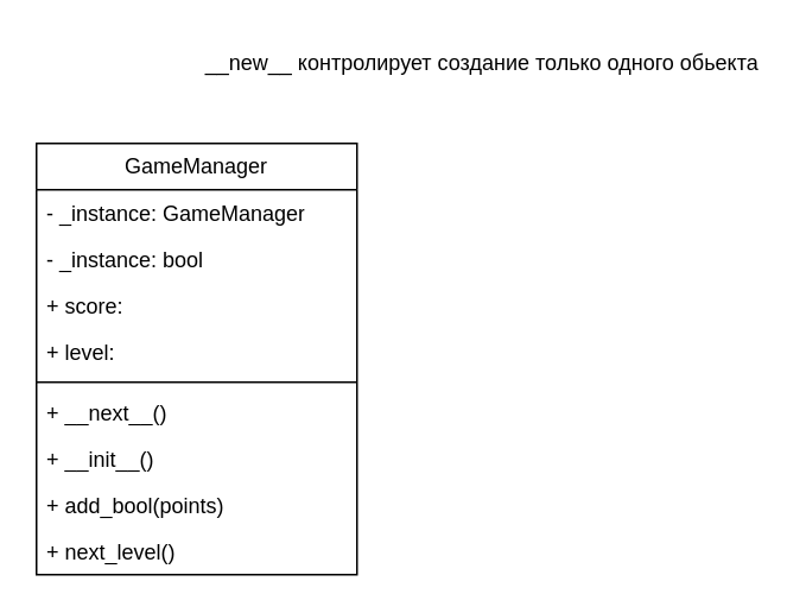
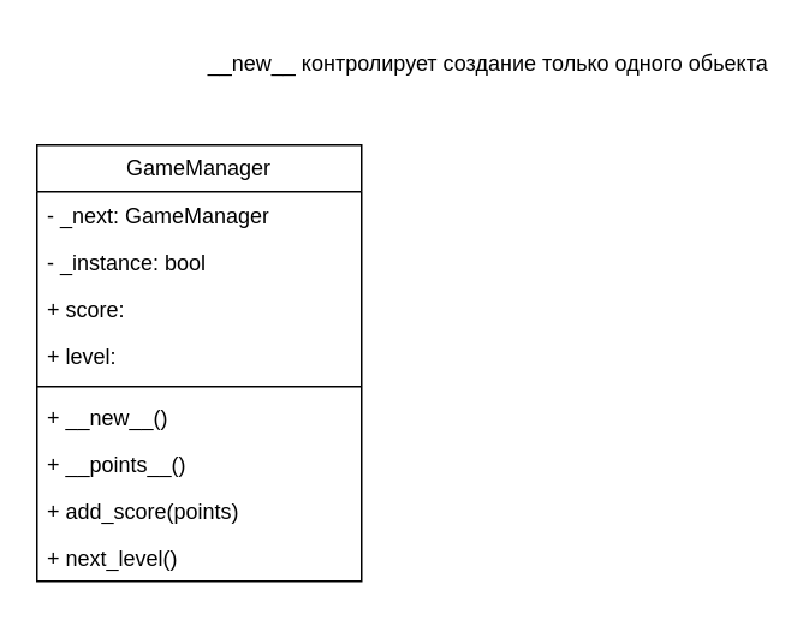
  <mxCell id="0" />
  <mxCell id="1" parent="0" />
  <mxCell id="2" value="GameManager" style="swimlane;fontStyle=0;childLayout=stackLayout;horizontal=1;startSize=26;fillColor=none;horizontalStack=0;resizeParent=1;resizeParentMax=0;resizeLast=0;collapsible=1;marginBottom=0;whiteSpace=wrap;html=1;" vertex="1" parent="1"><mxGeometry x="20" y="80" width="180" height="242" as="geometry" /></mxCell>
- <mxCell id="3" value="- _instance: GameManager" style="text;strokeColor=none;fillColor=none;align=left;verticalAlign=top;spacingLeft=4;spacingRight=4;overflow=hidden;rotatable=0;points=[[0,0.5],[1,0.5]];portConstraint=eastwest;whiteSpace=wrap;html=1;" vertex="1" parent="2"><mxGeometry y="26" width="180" height="26" as="geometry" /></mxCell>
+ <mxCell id="3" value="- _next: GameManager" style="text;strokeColor=none;fillColor=none;align=left;verticalAlign=top;spacingLeft=4;spacingRight=4;overflow=hidden;rotatable=0;points=[[0,0.5],[1,0.5]];portConstraint=eastwest;whiteSpace=wrap;html=1;" vertex="1" parent="2"><mxGeometry y="26" width="180" height="26" as="geometry" /></mxCell>
  <mxCell id="4" value="- _instance: bool" style="text;strokeColor=none;fillColor=none;align=left;verticalAlign=top;spacingLeft=4;spacingRight=4;overflow=hidden;rotatable=0;points=[[0,0.5],[1,0.5]];portConstraint=eastwest;whiteSpace=wrap;html=1;" vertex="1" parent="2"><mxGeometry y="52" width="180" height="26" as="geometry" /></mxCell>
  <mxCell id="5" value="&lt;div&gt;+ score:&amp;nbsp;&lt;/div&gt;&lt;div&gt;&lt;br&gt;&lt;/div&gt;" style="text;strokeColor=none;fillColor=none;align=left;verticalAlign=top;spacingLeft=4;spacingRight=4;overflow=hidden;rotatable=0;points=[[0,0.5],[1,0.5]];portConstraint=eastwest;whiteSpace=wrap;html=1;" vertex="1" parent="2"><mxGeometry y="78" width="180" height="26" as="geometry" /></mxCell>
  <mxCell id="6" value="+ level:&amp;nbsp;" style="text;strokeColor=none;fillColor=none;align=left;verticalAlign=top;spacingLeft=4;spacingRight=4;overflow=hidden;rotatable=0;points=[[0,0.5],[1,0.5]];portConstraint=eastwest;whiteSpace=wrap;html=1;" vertex="1" parent="2"><mxGeometry y="104" width="180" height="26" as="geometry" /></mxCell>
  <mxCell id="7" value="" style="line;strokeWidth=1;fillColor=none;align=left;verticalAlign=middle;spacingTop=-1;spacingLeft=3;spacingRight=3;rotatable=0;labelPosition=right;points=[];portConstraint=eastwest;strokeColor=inherit;" vertex="1" parent="2"><mxGeometry y="130" width="180" height="8" as="geometry" /></mxCell>
- <mxCell id="8" value="+ __next__()" style="text;strokeColor=none;fillColor=none;align=left;verticalAlign=top;spacingLeft=4;spacingRight=4;overflow=hidden;rotatable=0;points=[[0,0.5],[1,0.5]];portConstraint=eastwest;whiteSpace=wrap;html=1;" vertex="1" parent="2"><mxGeometry y="138" width="180" height="26" as="geometry" /></mxCell>
- <mxCell id="9" value="+ __init__()" style="text;strokeColor=none;fillColor=none;align=left;verticalAlign=top;spacingLeft=4;spacingRight=4;overflow=hidden;rotatable=0;points=[[0,0.5],[1,0.5]];portConstraint=eastwest;whiteSpace=wrap;html=1;" vertex="1" parent="2"><mxGeometry y="164" width="180" height="26" as="geometry" /></mxCell>
- <mxCell id="10" value="+ add_bool(points)" style="text;strokeColor=none;fillColor=none;align=left;verticalAlign=top;spacingLeft=4;spacingRight=4;overflow=hidden;rotatable=0;points=[[0,0.5],[1,0.5]];portConstraint=eastwest;whiteSpace=wrap;html=1;" vertex="1" parent="2"><mxGeometry y="190" width="180" height="26" as="geometry" /></mxCell>
+ <mxCell id="8" value="+ __new__()" style="text;strokeColor=none;fillColor=none;align=left;verticalAlign=top;spacingLeft=4;spacingRight=4;overflow=hidden;rotatable=0;points=[[0,0.5],[1,0.5]];portConstraint=eastwest;whiteSpace=wrap;html=1;" vertex="1" parent="2"><mxGeometry y="138" width="180" height="26" as="geometry" /></mxCell>
+ <mxCell id="9" value="+ __points__()" style="text;strokeColor=none;fillColor=none;align=left;verticalAlign=top;spacingLeft=4;spacingRight=4;overflow=hidden;rotatable=0;points=[[0,0.5],[1,0.5]];portConstraint=eastwest;whiteSpace=wrap;html=1;" vertex="1" parent="2"><mxGeometry y="164" width="180" height="26" as="geometry" /></mxCell>
+ <mxCell id="10" value="+ add_score(points)" style="text;strokeColor=none;fillColor=none;align=left;verticalAlign=top;spacingLeft=4;spacingRight=4;overflow=hidden;rotatable=0;points=[[0,0.5],[1,0.5]];portConstraint=eastwest;whiteSpace=wrap;html=1;" vertex="1" parent="2"><mxGeometry y="190" width="180" height="26" as="geometry" /></mxCell>
  <mxCell id="11" value="+ next_level()" style="text;strokeColor=none;fillColor=none;align=left;verticalAlign=top;spacingLeft=4;spacingRight=4;overflow=hidden;rotatable=0;points=[[0,0.5],[1,0.5]];portConstraint=eastwest;whiteSpace=wrap;html=1;" vertex="1" parent="2"><mxGeometry y="216" width="180" height="26" as="geometry" /></mxCell>
  <mxCell id="12" value="__new__ контролирует создание только одного обьекта" style="text;html=1;align=center;verticalAlign=middle;resizable=0;points=[];autosize=1;strokeColor=none;fillColor=none;" vertex="1" parent="1"><mxGeometry x="120" y="20" width="300" height="30" as="geometry" /></mxCell>
